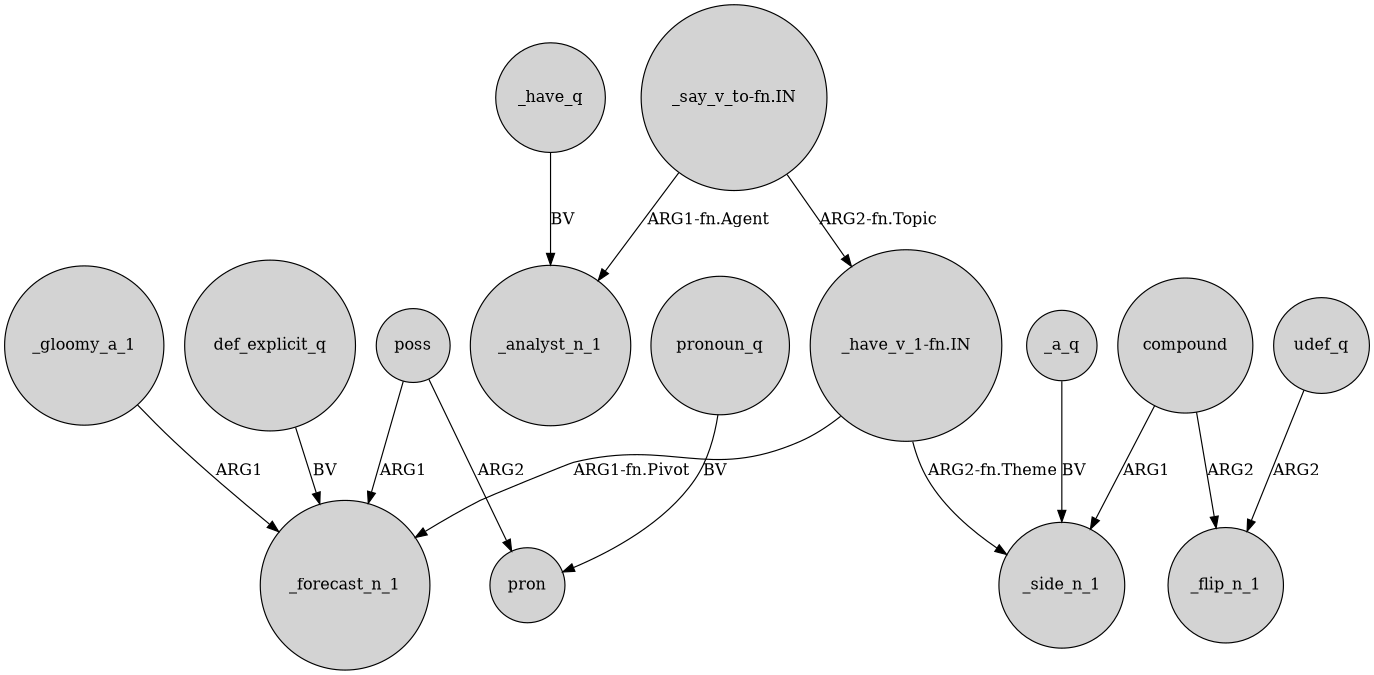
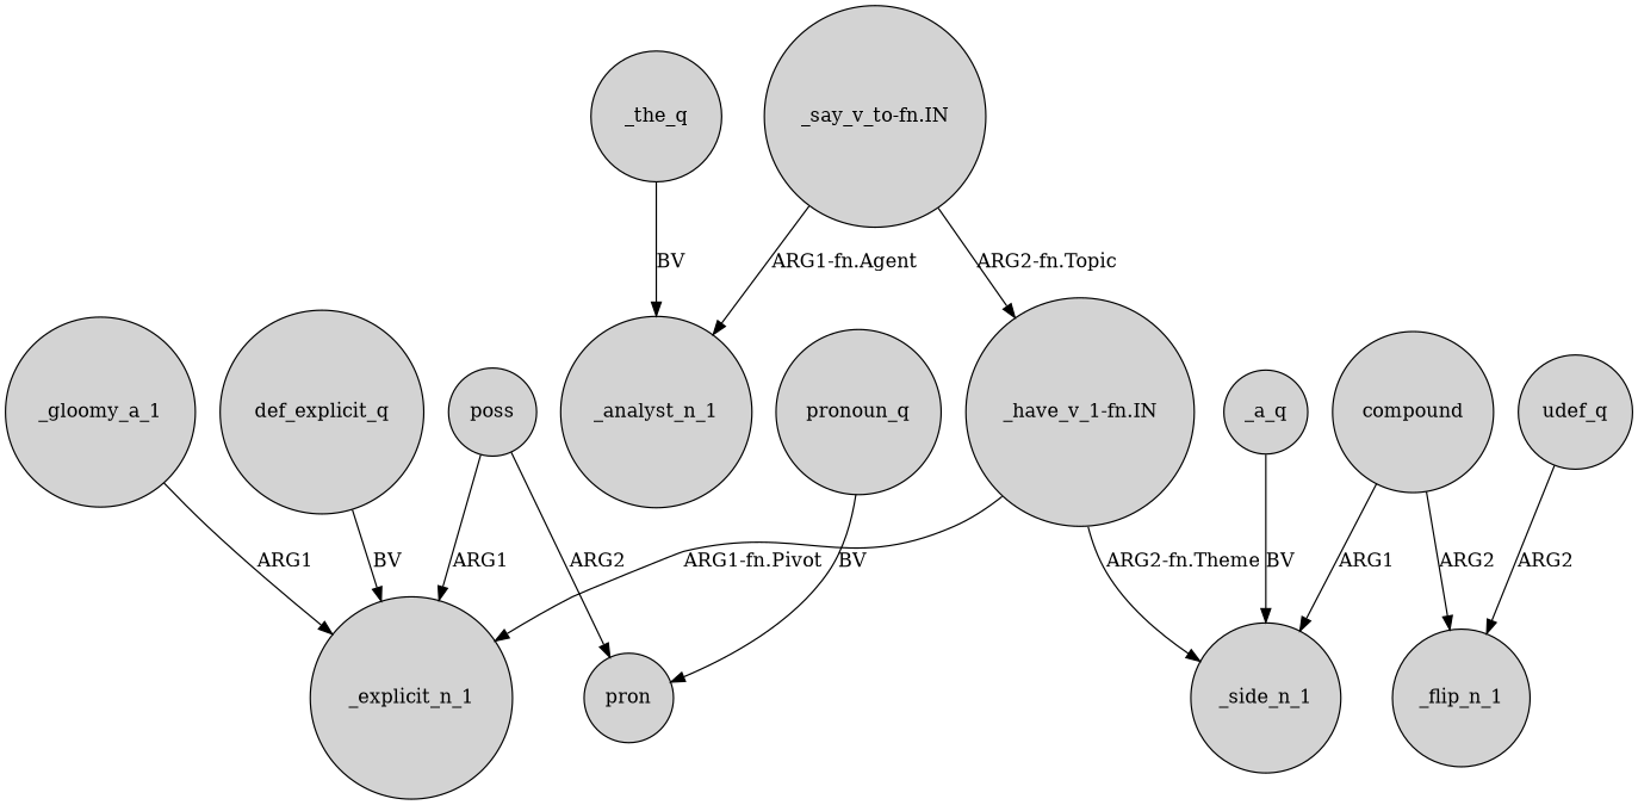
  digraph {
    node [shape=circle style=filled]
    "_say_v_to-fn.IN"
    "_have_v_1-fn.IN"
    _analyst_n_1
-   _forecast_n_1
+   _forecast_n_1 [label=_explicit_n_1]
    _side_n_1
    compound
    _flip_n_1
    _gloomy_a_1
    def_explicit_q
-   _the_q [label=_have_q]
+   _the_q
    poss
    pron
    _a_q
    udef_q
    pronoun_q
    "_say_v_to-fn.IN" -> "_have_v_1-fn.IN" [label="ARG2-fn.Topic"]
    "_say_v_to-fn.IN" -> _analyst_n_1 [label="ARG1-fn.Agent"]
    "_have_v_1-fn.IN" -> _forecast_n_1 [label="ARG1-fn.Pivot"]
    "_have_v_1-fn.IN" -> _side_n_1 [label="ARG2-fn.Theme"]
    compound -> _side_n_1 [label=ARG1]
    compound -> _flip_n_1 [label=ARG2]
    _gloomy_a_1 -> _forecast_n_1 [label=ARG1]
    def_explicit_q -> _forecast_n_1 [label=BV]
    _the_q -> _analyst_n_1 [label=BV]
    poss -> _forecast_n_1 [label=ARG1]
    poss -> pron [label=ARG2]
    _a_q -> _side_n_1 [label=BV]
    udef_q -> _flip_n_1 [label=ARG2]
    pronoun_q -> pron [label=BV]
  }
